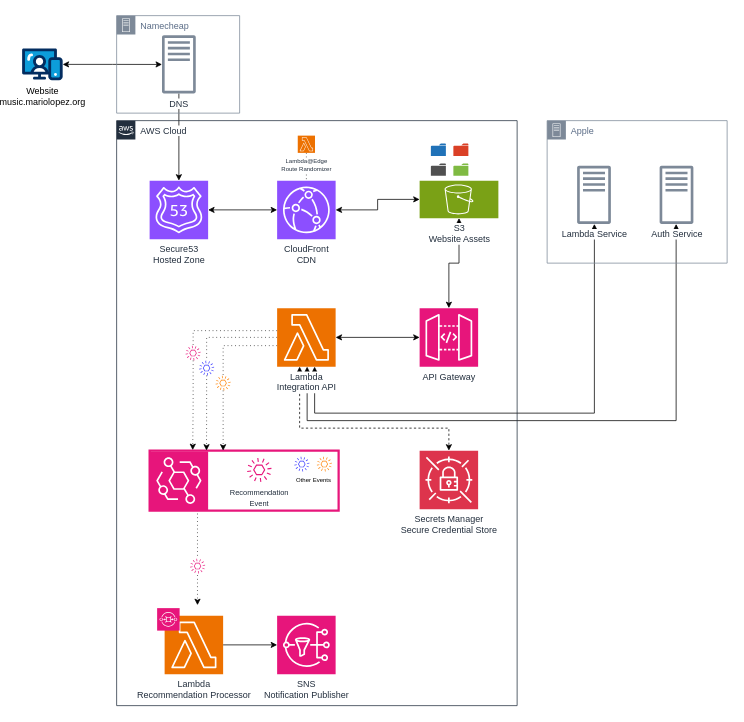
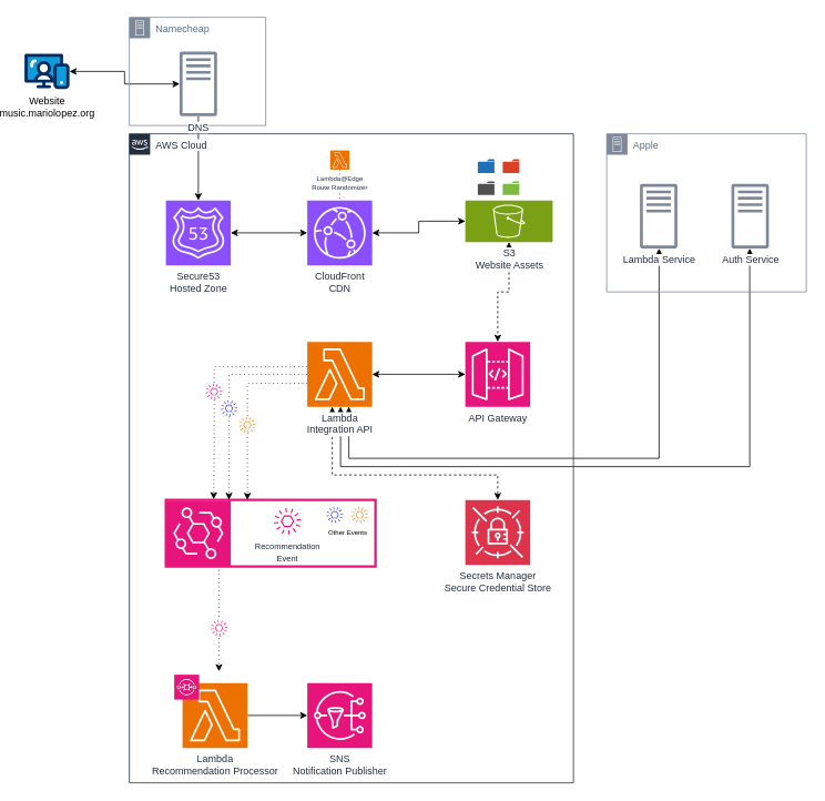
  <mxCell id="0" />
  <mxCell id="1" parent="0" />
  <mxCell id="2" style="edgeStyle=orthogonalEdgeStyle;rounded=0;orthogonalLoop=1;jettySize=auto;html=1;" parent="1" source="54" target="11" edge="1"><mxGeometry relative="1" as="geometry" /></mxCell>
- <mxCell id="3" style="edgeStyle=orthogonalEdgeStyle;rounded=0;orthogonalLoop=1;jettySize=auto;html=1;startArrow=classic;startFill=1;" parent="1" source="45" target="28" edge="1"><mxGeometry relative="1" as="geometry" /></mxCell>
+ <mxCell id="3" style="edgeStyle=orthogonalEdgeStyle;rounded=0;orthogonalLoop=1;jettySize=auto;html=1;startArrow=classic;startFill=1;dashed=1;" parent="1" source="45" target="28" edge="1"><mxGeometry relative="1" as="geometry" /></mxCell>
  <mxCell id="4" style="edgeStyle=orthogonalEdgeStyle;rounded=0;orthogonalLoop=1;jettySize=auto;html=1;startArrow=classic;startFill=1;" parent="1" source="24" target="41" edge="1"><mxGeometry relative="1" as="geometry"><Array as="points"><mxPoint x="400" y="560" /><mxPoint x="892" y="560" /></Array></mxGeometry></mxCell>
  <mxCell id="5" style="edgeStyle=orthogonalEdgeStyle;rounded=0;orthogonalLoop=1;jettySize=auto;html=1;startArrow=classic;startFill=1;" parent="1" source="24" target="40" edge="1"><mxGeometry relative="1" as="geometry"><Array as="points"><mxPoint x="410" y="550" /><mxPoint x="783" y="550" /></Array></mxGeometry></mxCell>
  <mxCell id="6" style="edgeStyle=orthogonalEdgeStyle;rounded=0;orthogonalLoop=1;jettySize=auto;html=1;startArrow=classic;startFill=1;" parent="1" source="28" target="24" edge="1"><mxGeometry relative="1" as="geometry" /></mxCell>
  <mxCell id="7" style="edgeStyle=orthogonalEdgeStyle;rounded=0;orthogonalLoop=1;jettySize=auto;html=1;startArrow=classic;startFill=1;" parent="1" source="8" target="54" edge="1"><mxGeometry relative="1" as="geometry" /></mxCell>
  <mxCell id="8" value="Website&lt;br&gt;music.mariolopez.org" style="verticalLabelPosition=bottom;aspect=fixed;html=1;shape=mxgraph.salesforce.web;" parent="1" vertex="1"><mxGeometry x="20" y="63.65" width="54.05" height="42.7" as="geometry" /></mxCell>
  <mxCell id="9" style="edgeStyle=orthogonalEdgeStyle;rounded=0;orthogonalLoop=1;jettySize=auto;html=1;startArrow=classic;startFill=1;" parent="1" source="10" target="11" edge="1"><mxGeometry relative="1" as="geometry" /></mxCell>
  <mxCell id="10" value="CloudFront&lt;br&gt;CDN" style="sketch=0;points=[[0,0,0],[0.25,0,0],[0.5,0,0],[0.75,0,0],[1,0,0],[0,1,0],[0.25,1,0],[0.5,1,0],[0.75,1,0],[1,1,0],[0,0.25,0],[0,0.5,0],[0,0.75,0],[1,0.25,0],[1,0.5,0],[1,0.75,0]];outlineConnect=0;fontColor=#232F3E;fillColor=#8C4FFF;strokeColor=#ffffff;dashed=0;verticalLabelPosition=bottom;verticalAlign=top;align=center;html=1;fontSize=12;fontStyle=0;aspect=fixed;shape=mxgraph.aws4.resourceIcon;resIcon=mxgraph.aws4.cloudfront;" parent="1" vertex="1"><mxGeometry x="360" y="240" width="78" height="78" as="geometry" /></mxCell>
  <mxCell id="11" value="Secure53&lt;br&gt;Hosted Zone" style="sketch=0;points=[[0,0,0],[0.25,0,0],[0.5,0,0],[0.75,0,0],[1,0,0],[0,1,0],[0.25,1,0],[0.5,1,0],[0.75,1,0],[1,1,0],[0,0.25,0],[0,0.5,0],[0,0.75,0],[1,0.25,0],[1,0.5,0],[1,0.75,0]];outlineConnect=0;fontColor=#232F3E;fillColor=#8C4FFF;strokeColor=#ffffff;dashed=0;verticalLabelPosition=bottom;verticalAlign=top;align=center;html=1;fontSize=12;fontStyle=0;aspect=fixed;shape=mxgraph.aws4.resourceIcon;resIcon=mxgraph.aws4.route_53;" parent="1" vertex="1"><mxGeometry x="190" y="240" width="78" height="78" as="geometry" /></mxCell>
  <mxCell id="12" value="" style="group" parent="1" vertex="1" connectable="0"><mxGeometry x="190" y="600" width="252" height="80" as="geometry" /></mxCell>
  <mxCell id="13" value="" style="rounded=0;whiteSpace=wrap;html=1;fillColor=none;strokeColor=#e7167b;strokeWidth=3;" parent="12" vertex="1"><mxGeometry width="252" height="80" as="geometry" /></mxCell>
  <mxCell id="14" value="" style="sketch=0;points=[[0,0,0],[0.25,0,0],[0.5,0,0],[0.75,0,0],[1,0,0],[0,1,0],[0.25,1,0],[0.5,1,0],[0.75,1,0],[1,1,0],[0,0.25,0],[0,0.5,0],[0,0.75,0],[1,0.25,0],[1,0.5,0],[1,0.75,0]];outlineConnect=0;fontColor=#232F3E;fillColor=#E7157B;strokeColor=#ffffff;dashed=0;verticalLabelPosition=bottom;verticalAlign=top;align=center;html=1;fontSize=12;fontStyle=0;aspect=fixed;shape=mxgraph.aws4.resourceIcon;resIcon=mxgraph.aws4.eventbridge;" parent="12" vertex="1"><mxGeometry y="1" width="78" height="78" as="geometry" /></mxCell>
  <mxCell id="15" value="&lt;font style=&quot;font-size: 10px;&quot;&gt;Recommendation&lt;br&gt;Event&lt;/font&gt;" style="sketch=0;outlineConnect=0;fontColor=#232F3E;gradientColor=none;fillColor=#E7157B;strokeColor=none;dashed=0;verticalLabelPosition=bottom;verticalAlign=top;align=center;html=1;fontSize=12;fontStyle=0;aspect=fixed;pointerEvents=1;shape=mxgraph.aws4.event;" parent="12" vertex="1"><mxGeometry x="130" y="9.5" width="32.5" height="32.5" as="geometry" /></mxCell>
  <mxCell id="16" value="" style="sketch=0;outlineConnect=0;fontColor=#232F3E;gradientColor=none;fillColor=#3333ff;strokeColor=none;dashed=0;verticalLabelPosition=bottom;verticalAlign=top;align=center;html=1;fontSize=12;fontStyle=0;aspect=fixed;pointerEvents=1;shape=mxgraph.aws4.event;" parent="12" vertex="1"><mxGeometry x="193" y="8" width="20" height="20" as="geometry" /></mxCell>
  <mxCell id="17" value="" style="sketch=0;outlineConnect=0;fontColor=#232F3E;gradientColor=none;fillColor=#FF8000;strokeColor=none;dashed=0;verticalLabelPosition=bottom;verticalAlign=top;align=center;html=1;fontSize=12;fontStyle=0;aspect=fixed;pointerEvents=1;shape=mxgraph.aws4.event;" parent="12" vertex="1"><mxGeometry x="223" y="8" width="20" height="20" as="geometry" /></mxCell>
  <mxCell id="18" value="&lt;font style=&quot;font-size: 8px;&quot;&gt;Other Events&lt;/font&gt;" style="text;html=1;align=center;verticalAlign=middle;whiteSpace=wrap;rounded=0;" parent="12" vertex="1"><mxGeometry x="193" y="28" width="52" height="20" as="geometry" /></mxCell>
  <mxCell id="19" style="edgeStyle=orthogonalEdgeStyle;rounded=0;orthogonalLoop=1;jettySize=auto;html=1;startArrow=classic;startFill=1;" parent="1" source="45" target="10" edge="1"><mxGeometry relative="1" as="geometry" /></mxCell>
  <mxCell id="20" style="edgeStyle=orthogonalEdgeStyle;rounded=0;orthogonalLoop=1;jettySize=auto;html=1;endArrow=none;endFill=0;dashed=1;dashPattern=1 4;" parent="1" source="24" target="35" edge="1"><mxGeometry relative="1" as="geometry"><Array as="points"><mxPoint x="288" y="460" /></Array></mxGeometry></mxCell>
  <mxCell id="21" style="edgeStyle=orthogonalEdgeStyle;rounded=0;orthogonalLoop=1;jettySize=auto;html=1;dashed=1;dashPattern=1 4;endArrow=none;endFill=0;" parent="1" source="24" target="33" edge="1"><mxGeometry relative="1" as="geometry"><Array as="points"><mxPoint x="266" y="449" /></Array></mxGeometry></mxCell>
  <mxCell id="22" style="edgeStyle=orthogonalEdgeStyle;rounded=0;orthogonalLoop=1;jettySize=auto;html=1;endArrow=none;endFill=0;dashed=1;dashPattern=1 4;" parent="1" source="24" target="29" edge="1"><mxGeometry relative="1" as="geometry"><Array as="points"><mxPoint x="248" y="440" /></Array></mxGeometry></mxCell>
  <mxCell id="23" style="edgeStyle=orthogonalEdgeStyle;rounded=0;orthogonalLoop=1;jettySize=auto;html=1;startArrow=classic;startFill=1;dashed=1;" parent="1" source="24" target="42" edge="1"><mxGeometry relative="1" as="geometry"><Array as="points"><mxPoint x="390" y="570" /><mxPoint x="589" y="570" /></Array></mxGeometry></mxCell>
  <mxCell id="24" value="Lambda&lt;br&gt;Integration API" style="points=[[0,0,0],[0.25,0,0],[0.5,0,0],[0.75,0,0],[1,0,0],[0,1,0],[0.25,1,0],[0.5,1,0],[0.75,1,0],[1,1,0],[0,0.25,0],[0,0.5,0],[0,0.75,0],[1,0.25,0],[1,0.5,0],[1,0.75,0]];outlineConnect=0;fontColor=#232F3E;fillColor=#ED7100;strokeColor=#ffffff;dashed=0;verticalLabelPosition=bottom;verticalAlign=top;align=center;html=1;fontSize=12;fontStyle=0;aspect=fixed;shape=mxgraph.aws4.resourceIcon;resIcon=mxgraph.aws4.lambda;shadow=0;labelBackgroundColor=default;" parent="1" vertex="1"><mxGeometry x="360" y="410" width="78" height="78" as="geometry" /></mxCell>
  <mxCell id="25" value="" style="group" parent="1" vertex="1" connectable="0"><mxGeometry x="200" y="810" width="88" height="88" as="geometry" /></mxCell>
  <mxCell id="26" value="Lambda&lt;br&gt;Recommendation Processor" style="sketch=0;points=[[0,0,0],[0.25,0,0],[0.5,0,0],[0.75,0,0],[1,0,0],[0,1,0],[0.25,1,0],[0.5,1,0],[0.75,1,0],[1,1,0],[0,0.25,0],[0,0.5,0],[0,0.75,0],[1,0.25,0],[1,0.5,0],[1,0.75,0]];outlineConnect=0;fontColor=#232F3E;fillColor=#ED7100;strokeColor=#ffffff;dashed=0;verticalLabelPosition=bottom;verticalAlign=top;align=center;html=1;fontSize=12;fontStyle=0;aspect=fixed;shape=mxgraph.aws4.resourceIcon;resIcon=mxgraph.aws4.lambda;" parent="25" vertex="1"><mxGeometry x="10" y="10" width="78" height="78" as="geometry" /></mxCell>
  <mxCell id="27" value="" style="sketch=0;points=[[0,0,0],[0.25,0,0],[0.5,0,0],[0.75,0,0],[1,0,0],[0,1,0],[0.25,1,0],[0.5,1,0],[0.75,1,0],[1,1,0],[0,0.25,0],[0,0.5,0],[0,0.75,0],[1,0.25,0],[1,0.5,0],[1,0.75,0]];outlineConnect=0;fontColor=#232F3E;fillColor=#E7157B;strokeColor=#ffffff;dashed=0;verticalLabelPosition=bottom;verticalAlign=top;align=center;html=1;fontSize=12;fontStyle=0;aspect=fixed;shape=mxgraph.aws4.resourceIcon;resIcon=mxgraph.aws4.sqs;" parent="25" vertex="1"><mxGeometry width="30" height="30" as="geometry" /></mxCell>
  <mxCell id="28" value="API Gateway" style="sketch=0;points=[[0,0,0],[0.25,0,0],[0.5,0,0],[0.75,0,0],[1,0,0],[0,1,0],[0.25,1,0],[0.5,1,0],[0.75,1,0],[1,1,0],[0,0.25,0],[0,0.5,0],[0,0.75,0],[1,0.25,0],[1,0.5,0],[1,0.75,0]];outlineConnect=0;fontColor=#232F3E;fillColor=#E7157B;strokeColor=#ffffff;dashed=0;verticalLabelPosition=bottom;verticalAlign=top;align=center;html=1;fontSize=12;fontStyle=0;aspect=fixed;shape=mxgraph.aws4.resourceIcon;resIcon=mxgraph.aws4.api_gateway;labelBackgroundColor=default;" parent="1" vertex="1"><mxGeometry x="550" y="410" width="78" height="78" as="geometry" /></mxCell>
  <mxCell id="29" value="" style="sketch=0;outlineConnect=0;fontColor=#232F3E;gradientColor=none;fillColor=#E7157B;strokeColor=none;dashed=0;verticalLabelPosition=bottom;verticalAlign=top;align=center;html=1;fontSize=12;fontStyle=0;aspect=fixed;pointerEvents=1;shape=mxgraph.aws4.event;" parent="1" vertex="1"><mxGeometry x="238" y="460" width="20" height="20" as="geometry" /></mxCell>
  <mxCell id="30" style="edgeStyle=orthogonalEdgeStyle;rounded=0;orthogonalLoop=1;jettySize=auto;html=1;entryX=0.25;entryY=1;entryDx=0;entryDy=0;endArrow=none;endFill=0;dashed=1;dashPattern=1 4;" parent="1" edge="1"><mxGeometry relative="1" as="geometry"><mxPoint x="253.83" y="740" as="sourcePoint" /><mxPoint x="253.83" y="680" as="targetPoint" /><Array as="points"><mxPoint x="253.83" y="720" /><mxPoint x="253.83" y="720" /></Array></mxGeometry></mxCell>
  <mxCell id="31" style="edgeStyle=orthogonalEdgeStyle;rounded=0;orthogonalLoop=1;jettySize=auto;html=1;dashed=1;dashPattern=1 4;" parent="1" edge="1"><mxGeometry relative="1" as="geometry"><mxPoint x="253.83" y="766" as="sourcePoint" /><mxPoint x="253.83" y="806" as="targetPoint" /><Array as="points"><mxPoint x="253.83" y="786" /><mxPoint x="253.83" y="786" /></Array></mxGeometry></mxCell>
  <mxCell id="32" value="" style="sketch=0;outlineConnect=0;fontColor=#232F3E;gradientColor=none;fillColor=#E7157B;strokeColor=none;dashed=0;verticalLabelPosition=bottom;verticalAlign=top;align=center;html=1;fontSize=12;fontStyle=0;aspect=fixed;pointerEvents=1;shape=mxgraph.aws4.event;" parent="1" vertex="1"><mxGeometry x="244" y="744" width="20" height="20" as="geometry" /></mxCell>
  <mxCell id="33" value="" style="sketch=0;outlineConnect=0;fontColor=#232F3E;gradientColor=none;fillColor=#3333ff;strokeColor=none;dashed=0;verticalLabelPosition=bottom;verticalAlign=top;align=center;html=1;fontSize=12;fontStyle=0;aspect=fixed;pointerEvents=1;shape=mxgraph.aws4.event;" parent="1" vertex="1"><mxGeometry x="256.02" y="480" width="20" height="20" as="geometry" /></mxCell>
  <mxCell id="34" style="edgeStyle=orthogonalEdgeStyle;rounded=0;orthogonalLoop=1;jettySize=auto;html=1;dashed=1;dashPattern=1 4;" parent="1" source="35" target="13" edge="1"><mxGeometry relative="1" as="geometry"><Array as="points"><mxPoint x="288" y="580" /><mxPoint x="288" y="580" /></Array></mxGeometry></mxCell>
  <mxCell id="35" value="" style="sketch=0;outlineConnect=0;fontColor=#232F3E;gradientColor=none;fillColor=#ff8001;strokeColor=none;dashed=0;verticalLabelPosition=bottom;verticalAlign=top;align=center;html=1;fontSize=12;fontStyle=0;aspect=fixed;pointerEvents=1;shape=mxgraph.aws4.event;" parent="1" vertex="1"><mxGeometry x="278" y="500" width="20" height="20" as="geometry" /></mxCell>
  <mxCell id="36" style="edgeStyle=orthogonalEdgeStyle;rounded=0;orthogonalLoop=1;jettySize=auto;html=1;entryX=0.301;entryY=-0.001;entryDx=0;entryDy=0;entryPerimeter=0;dashed=1;dashPattern=1 4;" parent="1" source="33" target="13" edge="1"><mxGeometry relative="1" as="geometry" /></mxCell>
  <mxCell id="37" style="edgeStyle=orthogonalEdgeStyle;rounded=0;orthogonalLoop=1;jettySize=auto;html=1;entryX=0.228;entryY=-0.009;entryDx=0;entryDy=0;entryPerimeter=0;dashed=1;dashPattern=1 4;" parent="1" source="29" target="13" edge="1"><mxGeometry relative="1" as="geometry" /></mxCell>
  <mxCell id="38" value="AWS Cloud" style="points=[[0,0],[0.25,0],[0.5,0],[0.75,0],[1,0],[1,0.25],[1,0.5],[1,0.75],[1,1],[0.75,1],[0.5,1],[0.25,1],[0,1],[0,0.75],[0,0.5],[0,0.25]];outlineConnect=0;gradientColor=none;html=1;whiteSpace=wrap;fontSize=12;fontStyle=0;container=0;pointerEvents=0;collapsible=0;recursiveResize=0;shape=mxgraph.aws4.group;grIcon=mxgraph.aws4.group_aws_cloud_alt;strokeColor=#232F3E;fillColor=none;verticalAlign=top;align=left;spacingLeft=30;fontColor=#232F3E;dashed=0;labelBackgroundColor=default;" parent="1" vertex="1"><mxGeometry x="146.02" y="160" width="533.98" height="780" as="geometry" /></mxCell>
  <mxCell id="39" value="Apple" style="points=[[0,0],[0.25,0],[0.5,0],[0.75,0],[1,0],[1,0.25],[1,0.5],[1,0.75],[1,1],[0.75,1],[0.5,1],[0.25,1],[0,1],[0,0.75],[0,0.5],[0,0.25]];outlineConnect=0;gradientColor=none;html=1;whiteSpace=wrap;fontSize=12;fontStyle=0;container=1;pointerEvents=0;collapsible=0;recursiveResize=0;shape=mxgraph.aws4.group;grIcon=mxgraph.aws4.group_on_premise;strokeColor=#7D8998;fillColor=none;verticalAlign=top;align=left;spacingLeft=30;fontColor=#5A6C86;dashed=0;" parent="1" vertex="1"><mxGeometry x="720" y="160" width="240" height="190" as="geometry" /></mxCell>
  <mxCell id="40" value="Lambda Service" style="sketch=0;outlineConnect=0;fontColor=#232F3E;gradientColor=none;fillColor=#7d8998;strokeColor=none;dashed=0;verticalLabelPosition=bottom;verticalAlign=top;align=center;html=1;fontSize=12;fontStyle=0;aspect=fixed;pointerEvents=1;shape=mxgraph.aws4.traditional_server;labelBackgroundColor=default;" parent="39" vertex="1"><mxGeometry x="40" y="60" width="45" height="78" as="geometry" /></mxCell>
  <mxCell id="41" value="Auth Service" style="sketch=0;outlineConnect=0;fontColor=#232F3E;gradientColor=none;fillColor=#7d8998;strokeColor=none;dashed=0;verticalLabelPosition=bottom;verticalAlign=top;align=center;html=1;fontSize=12;fontStyle=0;aspect=fixed;pointerEvents=1;shape=mxgraph.aws4.traditional_server;labelBackgroundColor=default;" parent="39" vertex="1"><mxGeometry x="150" y="60" width="45" height="78" as="geometry" /></mxCell>
  <mxCell id="42" value="Secrets Manager&lt;br&gt;Secure Credential Store" style="sketch=0;points=[[0,0,0],[0.25,0,0],[0.5,0,0],[0.75,0,0],[1,0,0],[0,1,0],[0.25,1,0],[0.5,1,0],[0.75,1,0],[1,1,0],[0,0.25,0],[0,0.5,0],[0,0.75,0],[1,0.25,0],[1,0.5,0],[1,0.75,0]];outlineConnect=0;fontColor=#232F3E;fillColor=#DD344C;strokeColor=#ffffff;dashed=0;verticalLabelPosition=bottom;verticalAlign=top;align=center;html=1;fontSize=12;fontStyle=0;aspect=fixed;shape=mxgraph.aws4.resourceIcon;resIcon=mxgraph.aws4.secrets_manager;" parent="1" vertex="1"><mxGeometry x="550" y="600" width="78" height="78" as="geometry" /></mxCell>
  <mxCell id="43" value="SNS&lt;br&gt;Notification Publisher" style="sketch=0;points=[[0,0,0],[0.25,0,0],[0.5,0,0],[0.75,0,0],[1,0,0],[0,1,0],[0.25,1,0],[0.5,1,0],[0.75,1,0],[1,1,0],[0,0.25,0],[0,0.5,0],[0,0.75,0],[1,0.25,0],[1,0.5,0],[1,0.75,0]];outlineConnect=0;fontColor=#232F3E;fillColor=#E7157B;strokeColor=#ffffff;dashed=0;verticalLabelPosition=bottom;verticalAlign=top;align=center;html=1;fontSize=12;fontStyle=0;aspect=fixed;shape=mxgraph.aws4.resourceIcon;resIcon=mxgraph.aws4.sns;" parent="1" vertex="1"><mxGeometry x="360" y="820" width="78" height="78" as="geometry" /></mxCell>
  <mxCell id="44" style="edgeStyle=orthogonalEdgeStyle;rounded=0;orthogonalLoop=1;jettySize=auto;html=1;" parent="1" source="26" target="43" edge="1"><mxGeometry relative="1" as="geometry" /></mxCell>
  <mxCell id="45" value="&lt;span style=&quot;&quot;&gt;S3&lt;br&gt;Website Assets&lt;/span&gt;" style="sketch=0;points=[[0,0,0],[0.25,0,0],[0.5,0,0],[0.75,0,0],[1,0,0],[0,1,0],[0.25,1,0],[0.5,1,0],[0.75,1,0],[1,1,0],[0,0.25,0],[0,0.5,0],[0,0.75,0],[1,0.25,0],[1,0.5,0],[1,0.75,0]];outlineConnect=0;fontColor=#232F3E;fillColor=#7AA116;strokeColor=#ffffff;dashed=0;verticalLabelPosition=bottom;verticalAlign=top;align=center;html=1;fontSize=12;fontStyle=0;aspect=fixed;shape=mxgraph.aws4.resourceIcon;resIcon=mxgraph.aws4.s3;labelBackgroundColor=default;container=0;" parent="1" vertex="1"><mxGeometry x="550" y="240" width="105" height="50" as="geometry" /></mxCell>
  <mxCell id="46" value="" style="group" parent="1" vertex="1" connectable="0"><mxGeometry x="565" y="190.52" width="50" height="42.96" as="geometry" /></mxCell>
  <mxCell id="47" value="" style="sketch=0;pointerEvents=1;shadow=0;dashed=0;html=1;strokeColor=none;fillColor=#505050;labelPosition=center;verticalLabelPosition=bottom;verticalAlign=top;outlineConnect=0;align=center;shape=mxgraph.office.concepts.folder;" parent="46" vertex="1"><mxGeometry y="26.48" width="20" height="16.48" as="geometry" /></mxCell>
  <mxCell id="48" value="" style="sketch=0;pointerEvents=1;shadow=0;dashed=0;html=1;strokeColor=none;labelPosition=center;verticalLabelPosition=bottom;verticalAlign=top;outlineConnect=0;align=center;shape=mxgraph.office.concepts.folder;fillColor=#7FBA42;" parent="46" vertex="1"><mxGeometry x="30" y="26.48" width="20" height="16.48" as="geometry" /></mxCell>
  <mxCell id="49" value="" style="sketch=0;pointerEvents=1;shadow=0;dashed=0;html=1;strokeColor=none;labelPosition=center;verticalLabelPosition=bottom;verticalAlign=top;outlineConnect=0;align=center;shape=mxgraph.office.concepts.folder;fillColor=#2072B8;" parent="46" vertex="1"><mxGeometry width="20" height="16.48" as="geometry" /></mxCell>
  <mxCell id="50" value="" style="sketch=0;pointerEvents=1;shadow=0;dashed=0;html=1;strokeColor=none;labelPosition=center;verticalLabelPosition=bottom;verticalAlign=top;outlineConnect=0;align=center;shape=mxgraph.office.concepts.folder;fillColor=#DA4026;" parent="46" vertex="1"><mxGeometry x="30" width="20" height="16.48" as="geometry" /></mxCell>
  <mxCell id="51" style="edgeStyle=orthogonalEdgeStyle;rounded=0;orthogonalLoop=1;jettySize=auto;html=1;endArrow=none;endFill=0;dashed=1;dashPattern=1 4;" parent="1" source="52" target="10" edge="1"><mxGeometry relative="1" as="geometry" /></mxCell>
  <mxCell id="52" value="Lambda@Edge&lt;br style=&quot;font-size: 8px;&quot;&gt;Route Randomizer" style="sketch=0;points=[[0,0,0],[0.25,0,0],[0.5,0,0],[0.75,0,0],[1,0,0],[0,1,0],[0.25,1,0],[0.5,1,0],[0.75,1,0],[1,1,0],[0,0.25,0],[0,0.5,0],[0,0.75,0],[1,0.25,0],[1,0.5,0],[1,0.75,0]];outlineConnect=0;fontColor=#232F3E;fillColor=#ED7100;strokeColor=#ffffff;dashed=0;verticalLabelPosition=bottom;verticalAlign=top;align=center;html=1;fontSize=8;fontStyle=0;aspect=fixed;shape=mxgraph.aws4.resourceIcon;resIcon=mxgraph.aws4.lambda;labelBackgroundColor=default;" parent="1" vertex="1"><mxGeometry x="387.5" y="180" width="23" height="23" as="geometry" /></mxCell>
  <mxCell id="53" value="Namecheap" style="points=[[0,0],[0.25,0],[0.5,0],[0.75,0],[1,0],[1,0.25],[1,0.5],[1,0.75],[1,1],[0.75,1],[0.5,1],[0.25,1],[0,1],[0,0.75],[0,0.5],[0,0.25]];outlineConnect=0;gradientColor=none;html=1;whiteSpace=wrap;fontSize=12;fontStyle=0;container=0;pointerEvents=0;collapsible=0;recursiveResize=0;shape=mxgraph.aws4.group;grIcon=mxgraph.aws4.group_on_premise;strokeColor=#7D8998;fillColor=none;verticalAlign=top;align=left;spacingLeft=30;fontColor=#5A6C86;dashed=0;" parent="1" vertex="1"><mxGeometry x="146.02" y="20" width="163.98" height="130" as="geometry" /></mxCell>
- <mxCell id="54" value="DNS" style="sketch=0;outlineConnect=0;fontColor=#232F3E;gradientColor=none;fillColor=#7d8998;strokeColor=none;dashed=0;verticalLabelPosition=bottom;verticalAlign=top;align=center;html=1;fontSize=12;fontStyle=0;aspect=fixed;pointerEvents=1;shape=mxgraph.aws4.traditional_server;labelBackgroundColor=default;" parent="1" vertex="1"><mxGeometry x="206.5" y="46" width="45" height="78" as="geometry" /></mxCell>
+ <mxCell id="54" value="DNS" style="sketch=0;outlineConnect=0;fontColor=#232F3E;gradientColor=none;fillColor=#7d8998;strokeColor=none;dashed=0;verticalLabelPosition=bottom;verticalAlign=top;align=center;html=1;fontSize=12;fontStyle=0;aspect=fixed;pointerEvents=1;shape=mxgraph.aws4.traditional_server;labelBackgroundColor=default;" parent="1" vertex="1"><mxGeometry x="206.5" y="61" width="45" height="78" as="geometry" /></mxCell>
